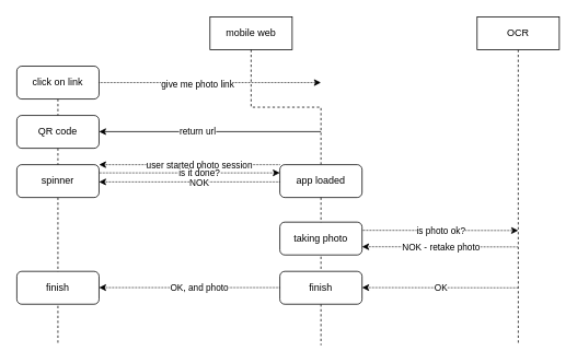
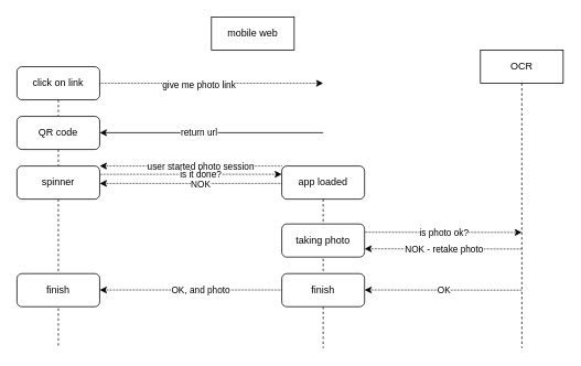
  <mxCell id="0" />
  <mxCell id="1" parent="0" />
  <mxCell id="2" style="edgeStyle=orthogonalEdgeStyle;rounded=0;orthogonalLoop=1;jettySize=auto;html=1;exitX=0.5;exitY=1;exitDx=0;exitDy=0;dashed=1;endArrow=none;endFill=0;" edge="1" parent="1" source="5"><mxGeometry relative="1" as="geometry"><mxPoint x="70" y="420" as="targetPoint" /></mxGeometry></mxCell>
  <mxCell id="3" value="mobile web" style="rounded=0;whiteSpace=wrap;html=1;" vertex="1" parent="1"><mxGeometry x="255" y="20" width="100" height="40" as="geometry" /></mxCell>
  <mxCell id="4" style="edgeStyle=orthogonalEdgeStyle;rounded=0;orthogonalLoop=1;jettySize=auto;html=1;exitX=0.5;exitY=1;exitDx=0;exitDy=0;dashed=1;endArrow=none;endFill=0;" edge="1" source="21" parent="1"><mxGeometry relative="1" as="geometry"><mxPoint x="390" y="420" as="targetPoint" /></mxGeometry></mxCell>
  <mxCell id="5" value="click on link" style="rounded=1;whiteSpace=wrap;html=1;" vertex="1" parent="1"><mxGeometry x="20" y="80" width="100" height="40" as="geometry" /></mxCell>
  <mxCell id="6" value="QR code" style="rounded=1;whiteSpace=wrap;html=1;glass=0;" vertex="1" parent="1"><mxGeometry x="20" y="140" width="100" height="40" as="geometry" /></mxCell>
  <mxCell id="7" value="" style="endArrow=classic;html=1;rounded=0;" edge="1" parent="1"><mxGeometry width="50" height="50" relative="1" as="geometry"><mxPoint x="390" y="159.76" as="sourcePoint" /><mxPoint x="120" y="159.76" as="targetPoint" /></mxGeometry></mxCell>
  <mxCell id="8" value="return url" style="edgeLabel;html=1;align=center;verticalAlign=middle;resizable=0;points=[];" vertex="1" connectable="0" parent="7"><mxGeometry x="0.121" relative="1" as="geometry"><mxPoint as="offset" /></mxGeometry></mxCell>
  <mxCell id="9" value="spinner" style="rounded=1;whiteSpace=wrap;html=1;glass=0;" vertex="1" parent="1"><mxGeometry x="20" y="200" width="100" height="40" as="geometry" /></mxCell>
- <mxCell id="10" value="" style="edgeStyle=orthogonalEdgeStyle;rounded=0;orthogonalLoop=1;jettySize=auto;html=1;exitX=0.5;exitY=1;exitDx=0;exitDy=0;dashed=1;endArrow=none;endFill=0;" edge="1" parent="1" source="3" target="13"><mxGeometry relative="1" as="geometry"><mxPoint x="390" y="390" as="targetPoint" /><mxPoint x="390" y="60" as="sourcePoint" /></mxGeometry></mxCell>
  <mxCell id="11" style="edgeStyle=orthogonalEdgeStyle;rounded=0;orthogonalLoop=1;jettySize=auto;html=1;entryX=1;entryY=0.5;entryDx=0;entryDy=0;dashed=1;dashPattern=1 1;" edge="1" parent="1"><mxGeometry relative="1" as="geometry"><mxPoint x="340" y="200" as="sourcePoint" /><mxPoint x="120" y="200" as="targetPoint" /></mxGeometry></mxCell>
  <mxCell id="12" value="user started photo session" style="edgeLabel;html=1;align=center;verticalAlign=middle;resizable=0;points=[];" vertex="1" connectable="0" parent="11"><mxGeometry x="0.077" relative="1" as="geometry"><mxPoint x="19" as="offset" /></mxGeometry></mxCell>
  <mxCell id="13" value="app loaded" style="rounded=1;whiteSpace=wrap;html=1;glass=0;" vertex="1" parent="1"><mxGeometry x="340" y="200" width="100" height="40" as="geometry" /></mxCell>
  <mxCell id="14" value="" style="endArrow=classic;dashed=1;html=1;rounded=0;endFill=1;dashPattern=1 1;" edge="1" parent="1"><mxGeometry width="50" height="50" relative="1" as="geometry"><mxPoint x="120" y="100" as="sourcePoint" /><mxPoint x="390" y="100" as="targetPoint" /></mxGeometry></mxCell>
  <mxCell id="15" value="give me photo link" style="edgeLabel;html=1;align=center;verticalAlign=middle;resizable=0;points=[];" vertex="1" connectable="0" parent="14"><mxGeometry x="-0.116" y="-1" relative="1" as="geometry"><mxPoint as="offset" /></mxGeometry></mxCell>
  <mxCell id="16" style="edgeStyle=orthogonalEdgeStyle;rounded=0;orthogonalLoop=1;jettySize=auto;html=1;exitX=0.5;exitY=1;exitDx=0;exitDy=0;dashed=1;endArrow=none;endFill=0;" edge="1" parent="1" source="17"><mxGeometry relative="1" as="geometry"><mxPoint x="630.048" y="420" as="targetPoint" /></mxGeometry></mxCell>
- <mxCell id="17" value="OCR" style="rounded=0;whiteSpace=wrap;html=1;" vertex="1" parent="1"><mxGeometry x="580" y="20" width="100" height="40" as="geometry" /></mxCell>
+ <mxCell id="17" value="OCR" style="rounded=0;whiteSpace=wrap;html=1;" vertex="1" parent="1"><mxGeometry x="580" y="60" width="100" height="40" as="geometry" /></mxCell>
  <mxCell id="18" value="" style="endArrow=classic;dashed=1;html=1;rounded=0;dashPattern=1 1;endFill=1;" edge="1" parent="1"><mxGeometry width="50" height="50" relative="1" as="geometry"><mxPoint x="440" y="280" as="sourcePoint" /><mxPoint x="630" y="280.24" as="targetPoint" /></mxGeometry></mxCell>
  <mxCell id="19" value="is photo ok?" style="edgeLabel;html=1;align=center;verticalAlign=middle;resizable=0;points=[];" vertex="1" connectable="0" parent="18"><mxGeometry x="0.008" relative="1" as="geometry"><mxPoint as="offset" /></mxGeometry></mxCell>
  <mxCell id="20" value="" style="edgeStyle=orthogonalEdgeStyle;rounded=0;orthogonalLoop=1;jettySize=auto;html=1;exitX=0.5;exitY=1;exitDx=0;exitDy=0;dashed=1;endArrow=none;endFill=0;" edge="1" parent="1" source="13" target="21"><mxGeometry relative="1" as="geometry"><mxPoint x="390" y="420" as="targetPoint" /><mxPoint x="390" y="240" as="sourcePoint" /></mxGeometry></mxCell>
  <mxCell id="21" value="finish" style="rounded=1;whiteSpace=wrap;html=1;glass=0;" vertex="1" parent="1"><mxGeometry x="340" y="330" width="100" height="40" as="geometry" /></mxCell>
  <mxCell id="22" value="" style="endArrow=none;dashed=1;html=1;rounded=0;dashPattern=1 1;endFill=0;startArrow=classic;startFill=1;" edge="1" parent="1"><mxGeometry width="50" height="50" relative="1" as="geometry"><mxPoint x="440" y="349.76" as="sourcePoint" /><mxPoint x="630" y="350" as="targetPoint" /></mxGeometry></mxCell>
  <mxCell id="23" value="OK" style="edgeLabel;html=1;align=center;verticalAlign=middle;resizable=0;points=[];" vertex="1" connectable="0" parent="22"><mxGeometry x="0.008" relative="1" as="geometry"><mxPoint as="offset" /></mxGeometry></mxCell>
  <mxCell id="24" value="taking photo" style="rounded=1;whiteSpace=wrap;html=1;glass=0;" vertex="1" parent="1"><mxGeometry x="340" y="270" width="100" height="40" as="geometry" /></mxCell>
  <mxCell id="25" value="" style="endArrow=none;dashed=1;html=1;rounded=0;dashPattern=1 1;endFill=0;startArrow=classic;startFill=1;" edge="1" parent="1"><mxGeometry width="50" height="50" relative="1" as="geometry"><mxPoint x="440" y="300" as="sourcePoint" /><mxPoint x="630" y="300.24" as="targetPoint" /></mxGeometry></mxCell>
  <mxCell id="26" value="NOK - retake photo" style="edgeLabel;html=1;align=center;verticalAlign=middle;resizable=0;points=[];" vertex="1" connectable="0" parent="25"><mxGeometry x="0.008" relative="1" as="geometry"><mxPoint as="offset" /></mxGeometry></mxCell>
  <mxCell id="27" value="finish" style="rounded=1;whiteSpace=wrap;html=1;glass=0;" vertex="1" parent="1"><mxGeometry x="20" y="330" width="100" height="40" as="geometry" /></mxCell>
  <mxCell id="28" style="edgeStyle=orthogonalEdgeStyle;rounded=0;orthogonalLoop=1;jettySize=auto;html=1;entryX=1;entryY=0.5;entryDx=0;entryDy=0;dashed=1;dashPattern=1 1;" edge="1" parent="1"><mxGeometry relative="1" as="geometry"><mxPoint x="340" y="349.76" as="sourcePoint" /><mxPoint x="120" y="349.76" as="targetPoint" /></mxGeometry></mxCell>
  <mxCell id="29" value="OK, and photo" style="edgeLabel;html=1;align=center;verticalAlign=middle;resizable=0;points=[];" vertex="1" connectable="0" parent="28"><mxGeometry x="0.077" relative="1" as="geometry"><mxPoint x="19" as="offset" /></mxGeometry></mxCell>
  <mxCell id="30" style="edgeStyle=orthogonalEdgeStyle;rounded=0;orthogonalLoop=1;jettySize=auto;html=1;entryX=1;entryY=0.5;entryDx=0;entryDy=0;dashed=1;dashPattern=1 1;startArrow=classic;startFill=1;endArrow=none;endFill=0;" edge="1" parent="1"><mxGeometry relative="1" as="geometry"><mxPoint x="340" y="210" as="sourcePoint" /><mxPoint x="120" y="210" as="targetPoint" /></mxGeometry></mxCell>
  <mxCell id="31" value="is it done?" style="edgeLabel;html=1;align=center;verticalAlign=middle;resizable=0;points=[];" vertex="1" connectable="0" parent="30"><mxGeometry x="0.077" relative="1" as="geometry"><mxPoint x="19" as="offset" /></mxGeometry></mxCell>
  <mxCell id="32" style="edgeStyle=orthogonalEdgeStyle;rounded=0;orthogonalLoop=1;jettySize=auto;html=1;entryX=1;entryY=0.5;entryDx=0;entryDy=0;dashed=1;dashPattern=1 1;" edge="1" parent="1"><mxGeometry relative="1" as="geometry"><mxPoint x="340" y="221" as="sourcePoint" /><mxPoint x="120" y="221" as="targetPoint" /></mxGeometry></mxCell>
  <mxCell id="33" value="NOK" style="edgeLabel;html=1;align=center;verticalAlign=middle;resizable=0;points=[];" vertex="1" connectable="0" parent="32"><mxGeometry x="0.077" relative="1" as="geometry"><mxPoint x="19" as="offset" /></mxGeometry></mxCell>
